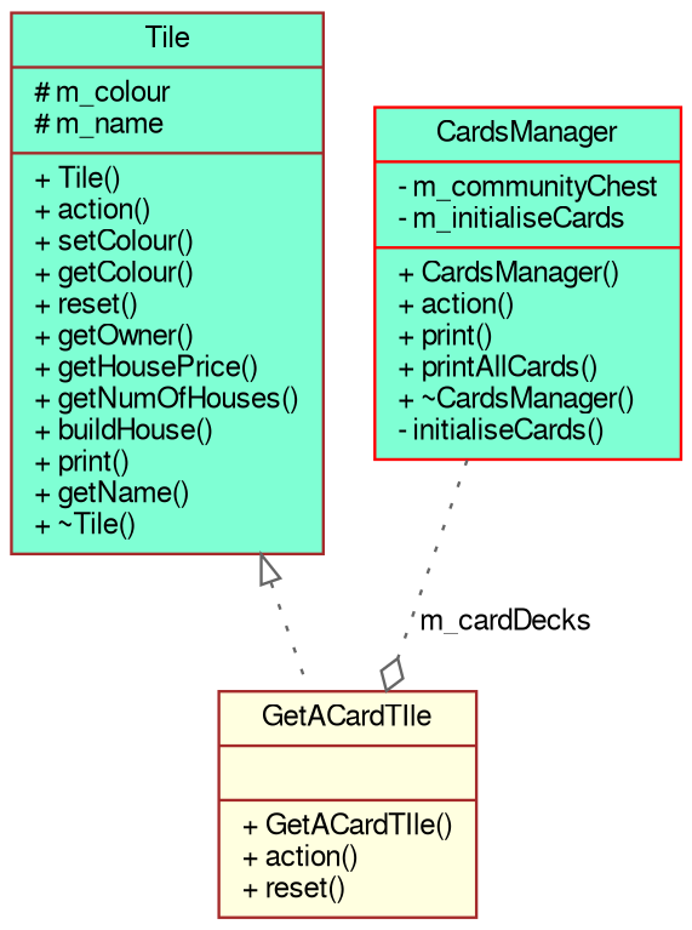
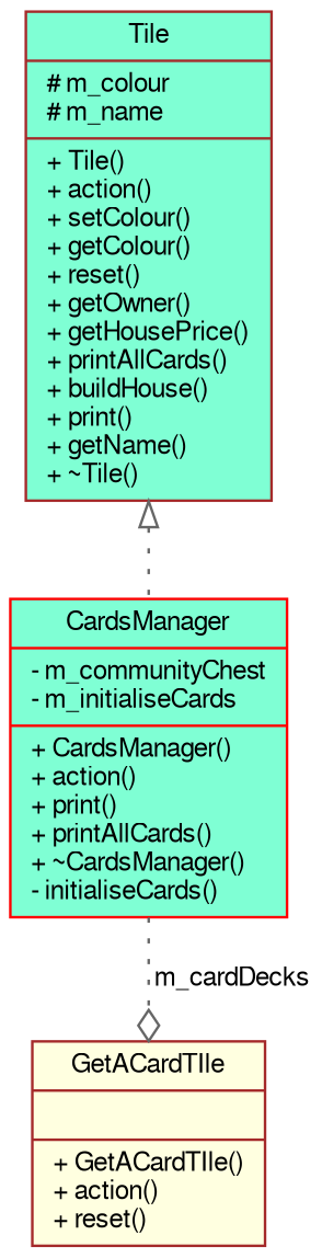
  digraph {
    node [color=brown fillcolor=aquamarine fontname=FreeSans fontsize=10 shape=record style=filled]
    edge [color=gray40 fontname=FreeSans fontsize=10 labelfontname=FreeSans labelfontsize=10 style=dotted]
    n1 [fillcolor=lightyellow fontcolor=black height=0.2 label="{GetACardTIle\n||+ GetACardTIle()\l+ action()\l+ reset()\l}" width=0.4]
-   n2 [height=0.2 label="{Tile\n|# m_colour\l# m_name\l|+ Tile()\l+ action()\l+ setColour()\l+ getColour()\l+ reset()\l+ getOwner()\l+ getHousePrice()\l+ getNumOfHouses()\l+ buildHouse()\l+ print()\l+ getName()\l+ ~Tile()\l}" width=0.4]
+   n2 [height=0.2 label="{Tile\n|# m_colour\l# m_name\l|+ Tile()\l+ action()\l+ setColour()\l+ getColour()\l+ reset()\l+ getOwner()\l+ getHousePrice()\l+ printAllCards()\l+ buildHouse()\l+ print()\l+ getName()\l+ ~Tile()\l}" width=0.4]
    n3 [color=red height=0.2 label="{CardsManager\n|- m_communityChest\l- m_initialiseCards\l|+ CardsManager()\l+ action()\l+ print()\l+ printAllCards()\l+ ~CardsManager()\l- initialiseCards()\l}" width=0.4]
-   n2 -> n1 [arrowtail=onormal dir=back]
+   n2 -> n3 [arrowtail=onormal dir=back]
    n3 -> n1 [arrowhead=odiamond label=" m_cardDecks"]
  }
